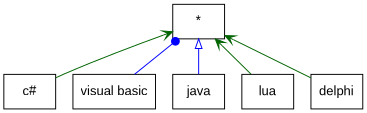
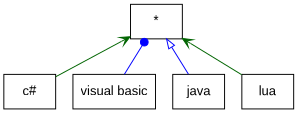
  digraph {
    fontname="Liberation Sans"
    rankdir=BT
    node [fontname="Liberation Sans" shape=record]
    edge [arrowhead=vee color=darkgreen fontname="Liberation Sans"]
    n1 [label="{c#}"]
    n2 [label="{*}"]
    n3 [label="{visual basic}"]
    n4 [label="{java}"]
    n5 [label="{lua}"]
-   n6 [label="{delphi}"]
    subgraph sub_1 {
      n1
      n2
      n3
      n4
      n5
-     n6
    }
    n1 -> n2
    n3 -> n2 [arrowhead=dot color=blue]
    n4 -> n2 [arrowhead=onormal color=blue]
    n5 -> n2
-   n6 -> n2
  }
